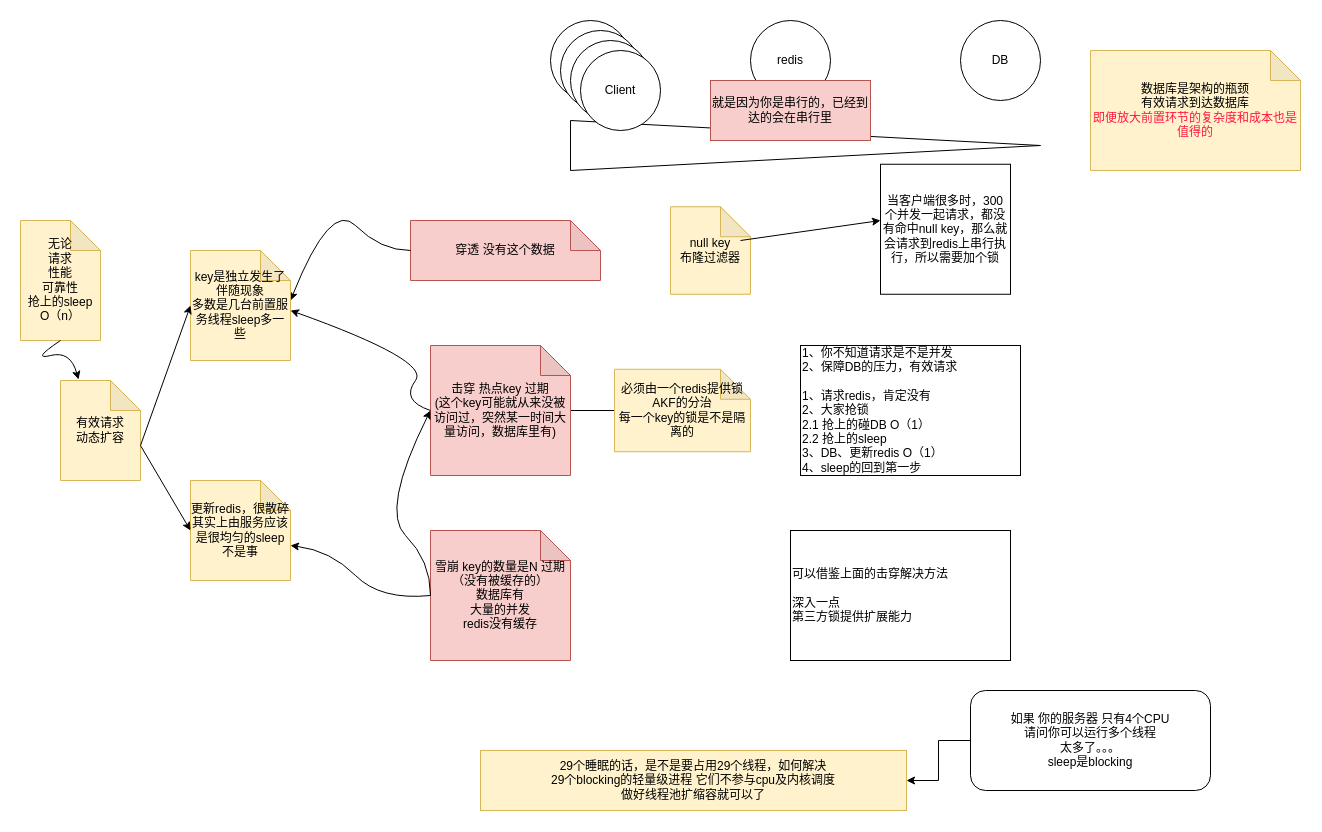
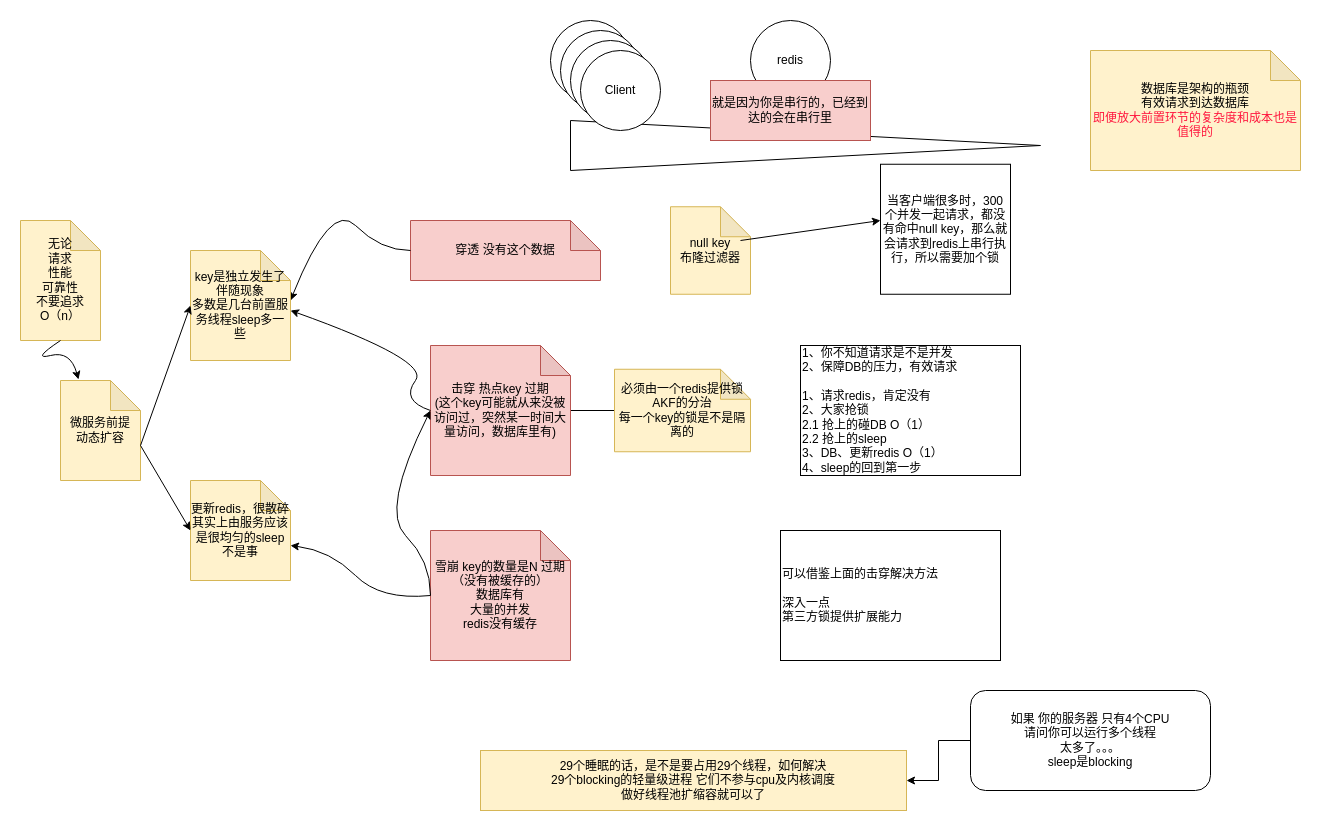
  <mxCell id="0" />
  <mxCell id="1" parent="0" />
  <mxCell id="2" value="穿透 没有这个数据" style="shape=note;whiteSpace=wrap;html=1;backgroundOutline=1;darkOpacity=0.05;fillColor=#f8cecc;strokeColor=#b85450;" vertex="1" parent="1"><mxGeometry x="410" y="220" width="190" height="60" as="geometry" /></mxCell>
  <mxCell id="3" value="redis" style="ellipse;whiteSpace=wrap;html=1;aspect=fixed;" vertex="1" parent="1"><mxGeometry x="750" y="20" width="80" height="80" as="geometry" /></mxCell>
  <mxCell id="4" value="Client" style="ellipse;whiteSpace=wrap;html=1;aspect=fixed;" vertex="1" parent="1"><mxGeometry x="550" y="20" width="80" height="80" as="geometry" /></mxCell>
- <mxCell id="5" value="DB" style="ellipse;whiteSpace=wrap;html=1;aspect=fixed;" vertex="1" parent="1"><mxGeometry x="960" y="20" width="80" height="80" as="geometry" /></mxCell>
  <mxCell id="6" value="数据库是架构的瓶颈&lt;br&gt;有效请求到达数据库&lt;br&gt;&lt;font color=&quot;#ff173e&quot;&gt;即便放大前置环节的复杂度和成本也是值得的&lt;/font&gt;" style="shape=note;whiteSpace=wrap;html=1;backgroundOutline=1;darkOpacity=0.05;fillColor=#fff2cc;strokeColor=#d6b656;" vertex="1" parent="1"><mxGeometry x="1090" y="50" width="210" height="120" as="geometry" /></mxCell>
  <mxCell id="7" value="" style="triangle;whiteSpace=wrap;html=1;" vertex="1" parent="1"><mxGeometry x="570" y="120" width="470" height="50" as="geometry" /></mxCell>
  <mxCell id="8" value="null key&lt;br&gt;布隆过滤器" style="shape=note;whiteSpace=wrap;html=1;backgroundOutline=1;darkOpacity=0.05;fillColor=#fff2cc;strokeColor=#d6b656;" vertex="1" parent="1"><mxGeometry x="670" y="206.25" width="80" height="87.5" as="geometry" /></mxCell>
  <mxCell id="9" value="Client" style="ellipse;whiteSpace=wrap;html=1;aspect=fixed;" vertex="1" parent="1"><mxGeometry x="560" y="30" width="80" height="80" as="geometry" /></mxCell>
  <mxCell id="10" value="Client" style="ellipse;whiteSpace=wrap;html=1;aspect=fixed;" vertex="1" parent="1"><mxGeometry x="570" y="40" width="80" height="80" as="geometry" /></mxCell>
  <mxCell id="11" value="Client" style="ellipse;whiteSpace=wrap;html=1;aspect=fixed;" vertex="1" parent="1"><mxGeometry x="580" y="50" width="80" height="80" as="geometry" /></mxCell>
  <mxCell id="12" value="就是因为你是串行的，已经到达的会在串行里" style="rounded=0;whiteSpace=wrap;html=1;fillColor=#f8cecc;strokeColor=#b85450;" vertex="1" parent="1"><mxGeometry x="710" y="80" width="160" height="60" as="geometry" /></mxCell>
  <mxCell id="13" value="" style="endArrow=classic;html=1;" edge="1" parent="1"><mxGeometry width="50" height="50" relative="1" as="geometry"><mxPoint x="740" y="240" as="sourcePoint" /><mxPoint x="880" y="220" as="targetPoint" /></mxGeometry></mxCell>
  <mxCell id="14" value="当客户端很多时，300个并发一起请求，都没有命中null key，那么就会请求到redis上串行执行，所以需要加个锁" style="whiteSpace=wrap;html=1;aspect=fixed;" vertex="1" parent="1"><mxGeometry x="880" y="163.75" width="130" height="130" as="geometry" /></mxCell>
  <mxCell id="15" style="edgeStyle=orthogonalEdgeStyle;rounded=0;orthogonalLoop=1;jettySize=auto;html=1;entryX=0;entryY=0.5;entryDx=0;entryDy=0;entryPerimeter=0;endArrow=none;" edge="1" parent="1" source="16" target="21"><mxGeometry relative="1" as="geometry" /></mxCell>
  <mxCell id="16" value="击穿 热点key 过期&lt;br&gt;(这个key可能就从来没被访问过，突然某一时间大量访问，数据库里有)" style="shape=note;whiteSpace=wrap;html=1;backgroundOutline=1;darkOpacity=0.05;fillColor=#f8cecc;strokeColor=#b85450;" vertex="1" parent="1"><mxGeometry x="430" y="345" width="140" height="130" as="geometry" /></mxCell>
  <mxCell id="17" value="1、你不知道请求是不是并发&lt;br&gt;2、保障DB的压力，有效请求&lt;br&gt;&lt;br&gt;1、请求redis，肯定没有&lt;br&gt;2、大家抢锁&lt;br&gt;2.1 抢上的碰DB O（1）&lt;br&gt;2.2 抢上的sleep&lt;br&gt;3、DB、更新redis O（1）&lt;br&gt;4、sleep的回到第一步" style="rounded=0;whiteSpace=wrap;html=1;align=left;" vertex="1" parent="1"><mxGeometry x="800" y="345" width="220" height="130" as="geometry" /></mxCell>
  <mxCell id="18" value="雪崩 key的数量是N 过期&lt;br&gt;（没有被缓存的）&lt;br&gt;数据库有&lt;br&gt;大量的并发&lt;br&gt;redis没有缓存" style="shape=note;whiteSpace=wrap;html=1;backgroundOutline=1;darkOpacity=0.05;fillColor=#f8cecc;strokeColor=#b85450;" vertex="1" parent="1"><mxGeometry x="430" y="530" width="140" height="130" as="geometry" /></mxCell>
  <mxCell id="19" value="" style="curved=1;endArrow=classic;html=1;exitX=0;exitY=0.5;exitDx=0;exitDy=0;exitPerimeter=0;entryX=0;entryY=0.5;entryDx=0;entryDy=0;entryPerimeter=0;" edge="1" parent="1" source="18" target="16"><mxGeometry width="50" height="50" relative="1" as="geometry"><mxPoint x="380" y="560" as="sourcePoint" /><mxPoint x="430" y="510" as="targetPoint" /><Array as="points"><mxPoint x="430" y="560" /><mxPoint x="380" y="510" /></Array></mxGeometry></mxCell>
- <mxCell id="20" value="可以借鉴上面的击穿解决方法&lt;br&gt;&lt;br&gt;深入一点&lt;br&gt;第三方锁提供扩展能力" style="rounded=0;whiteSpace=wrap;html=1;align=left;" vertex="1" parent="1"><mxGeometry x="790" y="530" width="220" height="130" as="geometry" /></mxCell>
+ <mxCell id="20" value="可以借鉴上面的击穿解决方法&lt;br&gt;&lt;br&gt;深入一点&lt;br&gt;第三方锁提供扩展能力" style="rounded=0;whiteSpace=wrap;html=1;align=left;" vertex="1" parent="1"><mxGeometry x="780" y="530" width="220" height="130" as="geometry" /></mxCell>
  <mxCell id="21" value="必须由一个redis提供锁&lt;br&gt;AKF的分治&lt;br&gt;每一个key的锁是不是隔离的" style="shape=note;whiteSpace=wrap;html=1;backgroundOutline=1;darkOpacity=0.05;align=center;fillColor=#fff2cc;strokeColor=#d6b656;" vertex="1" parent="1"><mxGeometry x="614" y="368.75" width="136" height="82.5" as="geometry" /></mxCell>
  <mxCell id="22" value="29个睡眠的话，是不是要占用29个线程，如何解决&lt;br&gt;29个blocking的轻量级进程 它们不参与cpu及内核调度&lt;br&gt;做好线程池扩缩容就可以了" style="rounded=0;whiteSpace=wrap;html=1;align=center;fillColor=#fff2cc;strokeColor=#d6b656;" vertex="1" parent="1"><mxGeometry x="480" y="750" width="426" height="60" as="geometry" /></mxCell>
  <mxCell id="23" style="edgeStyle=orthogonalEdgeStyle;rounded=0;orthogonalLoop=1;jettySize=auto;html=1;entryX=1;entryY=0.5;entryDx=0;entryDy=0;" edge="1" parent="1" source="24" target="22"><mxGeometry relative="1" as="geometry" /></mxCell>
  <mxCell id="24" value="如果 你的服务器 只有4个CPU&lt;br&gt;请问你可以运行多个线程&lt;br&gt;太多了。。。&lt;br&gt;sleep是blocking" style="whiteSpace=wrap;html=1;align=center;rounded=1;" vertex="1" parent="1"><mxGeometry x="970" y="690" width="240" height="100" as="geometry" /></mxCell>
  <mxCell id="25" value="" style="curved=1;endArrow=classic;html=1;" edge="1" parent="1"><mxGeometry width="50" height="50" relative="1" as="geometry"><mxPoint x="430" y="410" as="sourcePoint" /><mxPoint x="290" y="310" as="targetPoint" /><Array as="points"><mxPoint x="400" y="400" /><mxPoint x="430" y="360" /></Array></mxGeometry></mxCell>
  <mxCell id="26" value="" style="curved=1;endArrow=classic;html=1;exitX=0;exitY=0.5;exitDx=0;exitDy=0;exitPerimeter=0;" edge="1" parent="1" source="2"><mxGeometry width="50" height="50" relative="1" as="geometry"><mxPoint x="330" y="250" as="sourcePoint" /><mxPoint x="290" y="300" as="targetPoint" /><Array as="points"><mxPoint x="380" y="250" /><mxPoint x="330" y="200" /></Array></mxGeometry></mxCell>
  <mxCell id="27" value="key是独立发生了伴随现象&lt;br&gt;多数是几台前置服务线程sleep多一些" style="shape=note;whiteSpace=wrap;html=1;backgroundOutline=1;darkOpacity=0.05;align=center;fillColor=#fff2cc;strokeColor=#d6b656;" vertex="1" parent="1"><mxGeometry x="190" y="250" width="100" height="110" as="geometry" /></mxCell>
  <mxCell id="28" value="更新redis，很散碎&lt;br&gt;其实上由服务应该是很均匀的sleep不是事" style="shape=note;whiteSpace=wrap;html=1;backgroundOutline=1;darkOpacity=0.05;align=center;fillColor=#fff2cc;strokeColor=#d6b656;" vertex="1" parent="1"><mxGeometry x="190" y="480" width="100" height="100" as="geometry" /></mxCell>
  <mxCell id="29" value="" style="curved=1;endArrow=classic;html=1;exitX=0;exitY=0.5;exitDx=0;exitDy=0;exitPerimeter=0;" edge="1" parent="1" source="18"><mxGeometry width="50" height="50" relative="1" as="geometry"><mxPoint x="330" y="600" as="sourcePoint" /><mxPoint x="290" y="545" as="targetPoint" /><Array as="points"><mxPoint x="380" y="600" /><mxPoint x="330" y="550" /></Array></mxGeometry></mxCell>
- <mxCell id="30" value="有效请求&lt;br&gt;动态扩容" style="shape=note;whiteSpace=wrap;html=1;backgroundOutline=1;darkOpacity=0.05;align=center;fillColor=#fff2cc;strokeColor=#d6b656;" vertex="1" parent="1"><mxGeometry x="60" y="380" width="80" height="100" as="geometry" /></mxCell>
- <mxCell id="31" value="无论&lt;br&gt;请求&lt;br&gt;性能&lt;br&gt;可靠性&lt;br&gt;抢上的sleep&lt;br&gt;O（n）" style="shape=note;whiteSpace=wrap;html=1;backgroundOutline=1;darkOpacity=0.05;align=center;fillColor=#fff2cc;strokeColor=#d6b656;" vertex="1" parent="1"><mxGeometry x="20" y="220" width="80" height="120" as="geometry" /></mxCell>
+ <mxCell id="30" value="微服务前提&lt;br&gt;动态扩容" style="shape=note;whiteSpace=wrap;html=1;backgroundOutline=1;darkOpacity=0.05;align=center;fillColor=#fff2cc;strokeColor=#d6b656;" vertex="1" parent="1"><mxGeometry x="60" y="380" width="80" height="100" as="geometry" /></mxCell>
+ <mxCell id="31" value="无论&lt;br&gt;请求&lt;br&gt;性能&lt;br&gt;可靠性&lt;br&gt;不要追求&lt;br&gt;O（n）" style="shape=note;whiteSpace=wrap;html=1;backgroundOutline=1;darkOpacity=0.05;align=center;fillColor=#fff2cc;strokeColor=#d6b656;" vertex="1" parent="1"><mxGeometry x="20" y="220" width="80" height="120" as="geometry" /></mxCell>
  <mxCell id="32" value="" style="curved=1;endArrow=classic;html=1;exitX=0.5;exitY=1;exitDx=0;exitDy=0;exitPerimeter=0;entryX=0.225;entryY=-0.01;entryDx=0;entryDy=0;entryPerimeter=0;" edge="1" parent="1" source="31" target="30"><mxGeometry width="50" height="50" relative="1" as="geometry"><mxPoint x="-80" y="400" as="sourcePoint" /><mxPoint x="-30" y="350" as="targetPoint" /><Array as="points"><mxPoint x="30" y="360" /><mxPoint x="70" y="350" /></Array></mxGeometry></mxCell>
  <mxCell id="33" value="" style="endArrow=classic;html=1;entryX=0;entryY=0.5;entryDx=0;entryDy=0;entryPerimeter=0;exitX=0;exitY=0;exitDx=80;exitDy=65;exitPerimeter=0;" edge="1" parent="1" source="30" target="27"><mxGeometry width="50" height="50" relative="1" as="geometry"><mxPoint x="140" y="418.75" as="sourcePoint" /><mxPoint x="190" y="368.75" as="targetPoint" /></mxGeometry></mxCell>
  <mxCell id="34" value="" style="endArrow=classic;html=1;exitX=0;exitY=0;exitDx=80;exitDy=65;exitPerimeter=0;entryX=0;entryY=0.5;entryDx=0;entryDy=0;entryPerimeter=0;" edge="1" parent="1" source="30" target="28"><mxGeometry width="50" height="50" relative="1" as="geometry"><mxPoint x="140" y="460" as="sourcePoint" /><mxPoint x="180" y="530" as="targetPoint" /></mxGeometry></mxCell>
